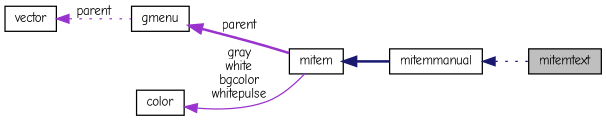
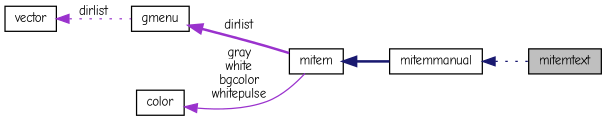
  digraph {
    fontname="Comic Neue"
    rankdir=LR
    node [color=black fillcolor=white fontname="Comic Neue" fontsize=10 shape=record style=filled]
    edge [color=darkorchid3 dir=back fontname="Comic Neue" fontsize=10 labelfontname=FreeSans labelfontsize=10 style=dotted]
    n1 [fillcolor=grey75 fontcolor=black height=0.2 label=mitemtext width=0.4]
    n2 [height=0.2 label=mitemmanual width=0.4]
    n3 [height=0.2 label=mitem width=0.4]
    n4 [height=0.2 label=gmenu width=0.4]
    n5 [height=0.2 label=vector width=0.4]
    n6 [height=0.2 label=color width=0.4]
    n2 -> n1 [color=midnightblue]
    n3 -> n2 [color=midnightblue style=bold]
-   n4 -> n3 [label=parent style=bold]
-   n5 -> n4 [label=parent]
+   n4 -> n3 [label=dirlist style=bold]
+   n5 -> n4 [label=dirlist]
    n6 -> n3 [label="gray\nwhite\nbgcolor\nwhitepulse" style=solid]
  }
